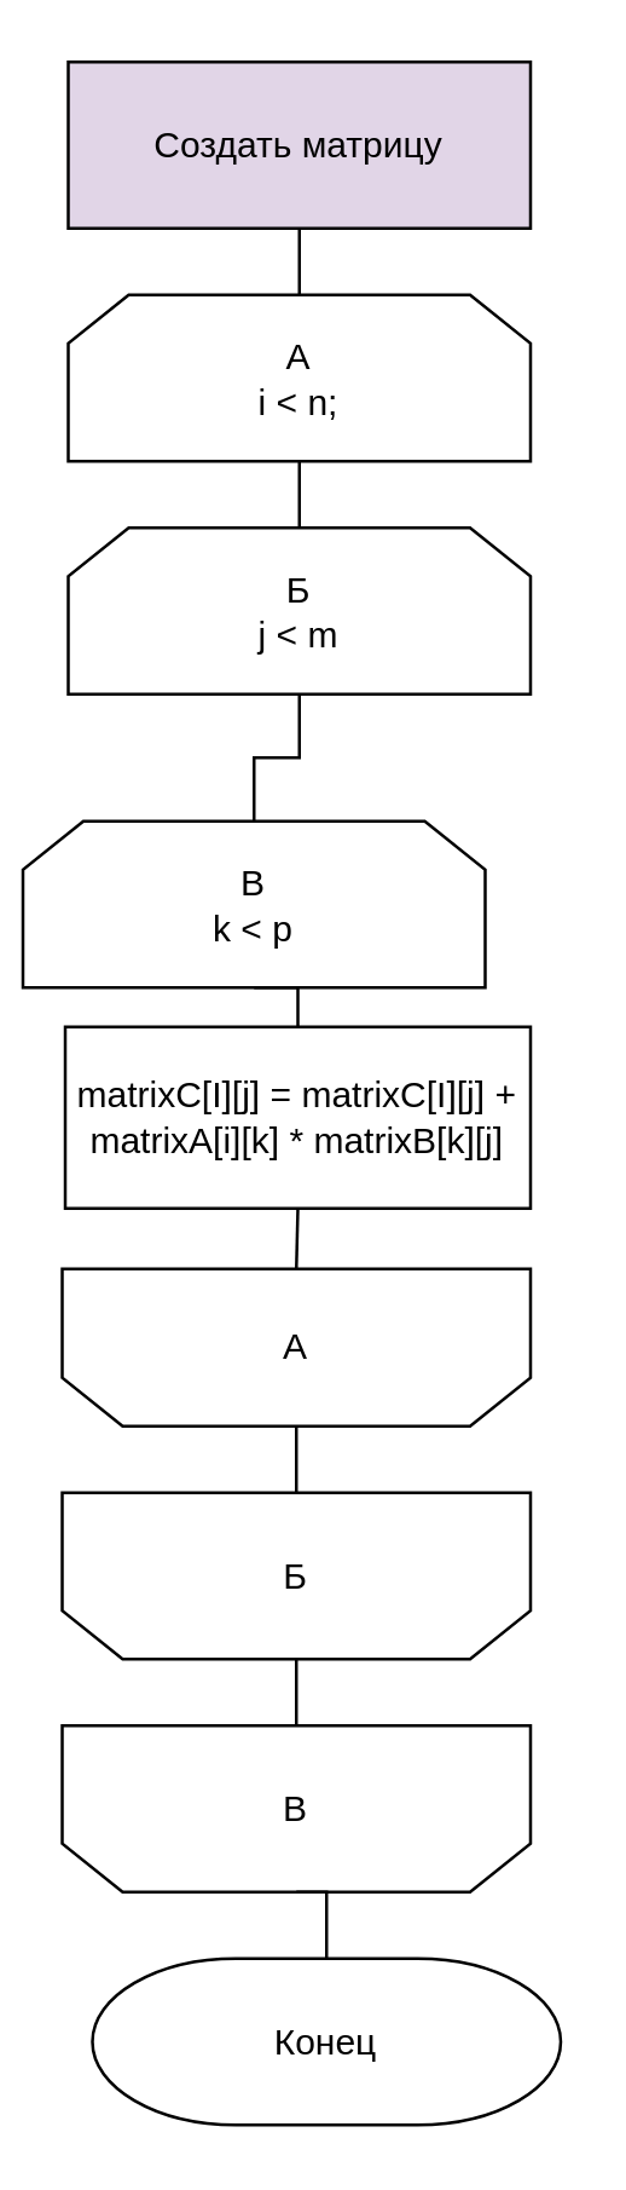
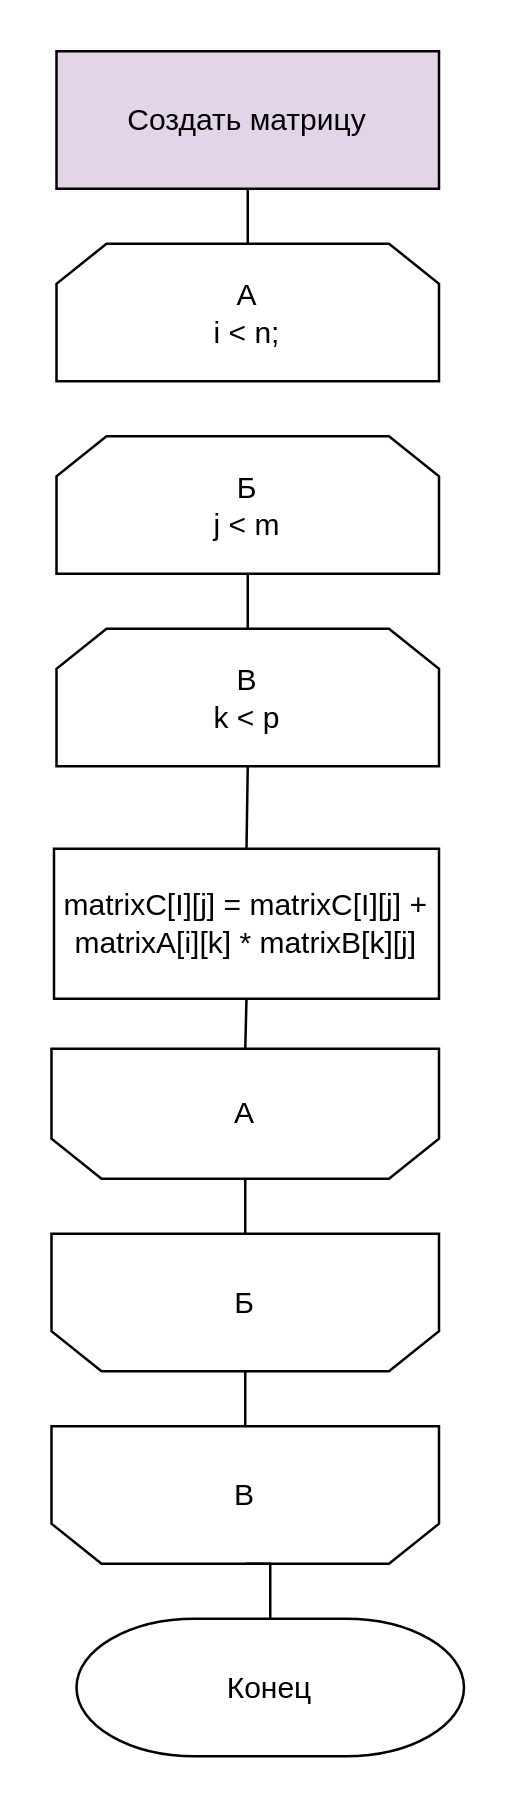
  <mxCell id="0" />
  <mxCell id="1" parent="0" />
  <mxCell id="2" style="edgeStyle=orthogonalEdgeStyle;rounded=0;orthogonalLoop=1;jettySize=auto;html=1;exitX=0.5;exitY=1;exitDx=0;exitDy=0;entryX=0.5;entryY=0;entryDx=0;entryDy=0;strokeWidth=1;endArrow=none;endFill=0;" parent="1" source="3" target="5" edge="1"><mxGeometry relative="1" as="geometry" /></mxCell>
  <mxCell id="3" value="Создать матрицу" style="rounded=0;whiteSpace=wrap;html=1;strokeWidth=1;fillColor=#e1d5e7;" parent="1" vertex="1"><mxGeometry x="22" y="20" width="153" height="55" as="geometry" /></mxCell>
- <mxCell id="4" style="edgeStyle=orthogonalEdgeStyle;rounded=0;orthogonalLoop=1;jettySize=auto;html=1;exitX=0.5;exitY=1;exitDx=0;exitDy=0;entryX=0.5;entryY=0;entryDx=0;entryDy=0;strokeWidth=1;endArrow=none;endFill=0;" parent="1" source="5" target="7" edge="1"><mxGeometry relative="1" as="geometry" /></mxCell>
  <mxCell id="5" value="A&lt;br&gt;i &amp;lt; n;" style="shape=loopLimit;whiteSpace=wrap;html=1;strokeWidth=1;" parent="1" vertex="1"><mxGeometry x="22" y="97" width="153" height="55" as="geometry" /></mxCell>
  <mxCell id="6" style="edgeStyle=orthogonalEdgeStyle;rounded=0;orthogonalLoop=1;jettySize=auto;html=1;exitX=0.5;exitY=1;exitDx=0;exitDy=0;entryX=0.5;entryY=0;entryDx=0;entryDy=0;strokeWidth=1;endArrow=none;endFill=0;" parent="1" source="7" target="9" edge="1"><mxGeometry relative="1" as="geometry" /></mxCell>
  <mxCell id="7" value="Б&lt;br&gt;j &amp;lt; m" style="shape=loopLimit;whiteSpace=wrap;html=1;strokeWidth=1;" parent="1" vertex="1"><mxGeometry x="22" y="174" width="153" height="55" as="geometry" /></mxCell>
  <mxCell id="8" style="edgeStyle=orthogonalEdgeStyle;rounded=0;orthogonalLoop=1;jettySize=auto;html=1;exitX=0.5;exitY=1;exitDx=0;exitDy=0;entryX=0.5;entryY=0;entryDx=0;entryDy=0;strokeWidth=1;endArrow=none;endFill=0;" parent="1" source="9" target="11" edge="1"><mxGeometry relative="1" as="geometry" /></mxCell>
- <mxCell id="9" value="В&lt;br&gt;k &amp;lt; p" style="shape=loopLimit;whiteSpace=wrap;html=1;strokeWidth=1;" parent="1" vertex="1"><mxGeometry x="7" y="271" width="153" height="55" as="geometry" /></mxCell>
+ <mxCell id="9" value="В&lt;br&gt;k &amp;lt; p" style="shape=loopLimit;whiteSpace=wrap;html=1;strokeWidth=1;" parent="1" vertex="1"><mxGeometry x="22" y="251" width="153" height="55" as="geometry" /></mxCell>
  <mxCell id="10" style="edgeStyle=orthogonalEdgeStyle;rounded=0;orthogonalLoop=1;jettySize=auto;html=1;exitX=0.5;exitY=1;exitDx=0;exitDy=0;entryX=0.5;entryY=1;entryDx=0;entryDy=0;strokeWidth=1;endArrow=none;endFill=0;" parent="1" source="11" target="13" edge="1"><mxGeometry relative="1" as="geometry" /></mxCell>
  <mxCell id="11" value="matrixC[I][j] = matrixC[I][j] + matrixA[i][k] * matrixB[k][j]" style="rounded=0;whiteSpace=wrap;html=1;strokeWidth=1;" parent="1" vertex="1"><mxGeometry x="21" y="339" width="154" height="60" as="geometry" /></mxCell>
  <mxCell id="12" style="edgeStyle=orthogonalEdgeStyle;rounded=0;orthogonalLoop=1;jettySize=auto;html=1;exitX=0.5;exitY=0;exitDx=0;exitDy=0;entryX=0.5;entryY=1;entryDx=0;entryDy=0;strokeWidth=1;endArrow=none;endFill=0;" parent="1" source="13" target="15" edge="1"><mxGeometry relative="1" as="geometry" /></mxCell>
  <mxCell id="13" value="А" style="shape=loopLimit;whiteSpace=wrap;html=1;direction=west;strokeWidth=1;" parent="1" vertex="1"><mxGeometry x="20" y="419" width="155" height="52" as="geometry" /></mxCell>
  <mxCell id="14" style="edgeStyle=orthogonalEdgeStyle;rounded=0;orthogonalLoop=1;jettySize=auto;html=1;exitX=0.5;exitY=0;exitDx=0;exitDy=0;entryX=0.5;entryY=1;entryDx=0;entryDy=0;strokeWidth=1;endArrow=none;endFill=0;" parent="1" source="15" target="16" edge="1"><mxGeometry relative="1" as="geometry" /></mxCell>
  <mxCell id="15" value="Б" style="shape=loopLimit;whiteSpace=wrap;html=1;direction=west;strokeWidth=1;" parent="1" vertex="1"><mxGeometry x="20" y="493" width="155" height="55" as="geometry" /></mxCell>
  <mxCell id="16" value="В" style="shape=loopLimit;whiteSpace=wrap;html=1;direction=west;strokeWidth=1;" parent="1" vertex="1"><mxGeometry x="20" y="570" width="155" height="55" as="geometry" /></mxCell>
  <mxCell id="17" value="Конец" style="strokeWidth=1;html=1;shape=mxgraph.flowchart.terminator;whiteSpace=wrap;" parent="1" vertex="1"><mxGeometry x="30" y="647" width="155" height="55" as="geometry" /></mxCell>
  <mxCell id="18" style="edgeStyle=orthogonalEdgeStyle;rounded=0;orthogonalLoop=1;jettySize=auto;html=1;exitX=0.5;exitY=0;exitDx=0;exitDy=0;entryX=0.5;entryY=0;entryDx=0;entryDy=0;entryPerimeter=0;strokeWidth=1;endArrow=none;endFill=0;" parent="1" source="16" target="17" edge="1"><mxGeometry relative="1" as="geometry" /></mxCell>
